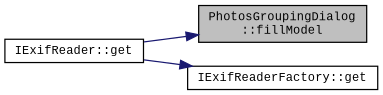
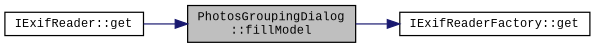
  digraph {
    fontname="Liberation Mono"
    rankdir=LR
    node [color=black fillcolor=white fontname="Liberation Mono" fontsize=10 shape=record style=filled]
    edge [color=midnightblue fontname="Liberation Mono" fontsize=10 labelfontname=Helvetica labelfontsize=10 style=solid]
    n1 [fillcolor=grey75 fontcolor=black height=0.2 label="PhotosGroupingDialog\l::fillModel" width=0.4]
    n2 [height=0.2 label="IExifReaderFactory::get" width=0.4]
    n3 [height=0.2 label="IExifReader::get" width=0.4]
-   n3 -> n2
+   n1 -> n2
    n3 -> n1
  }
